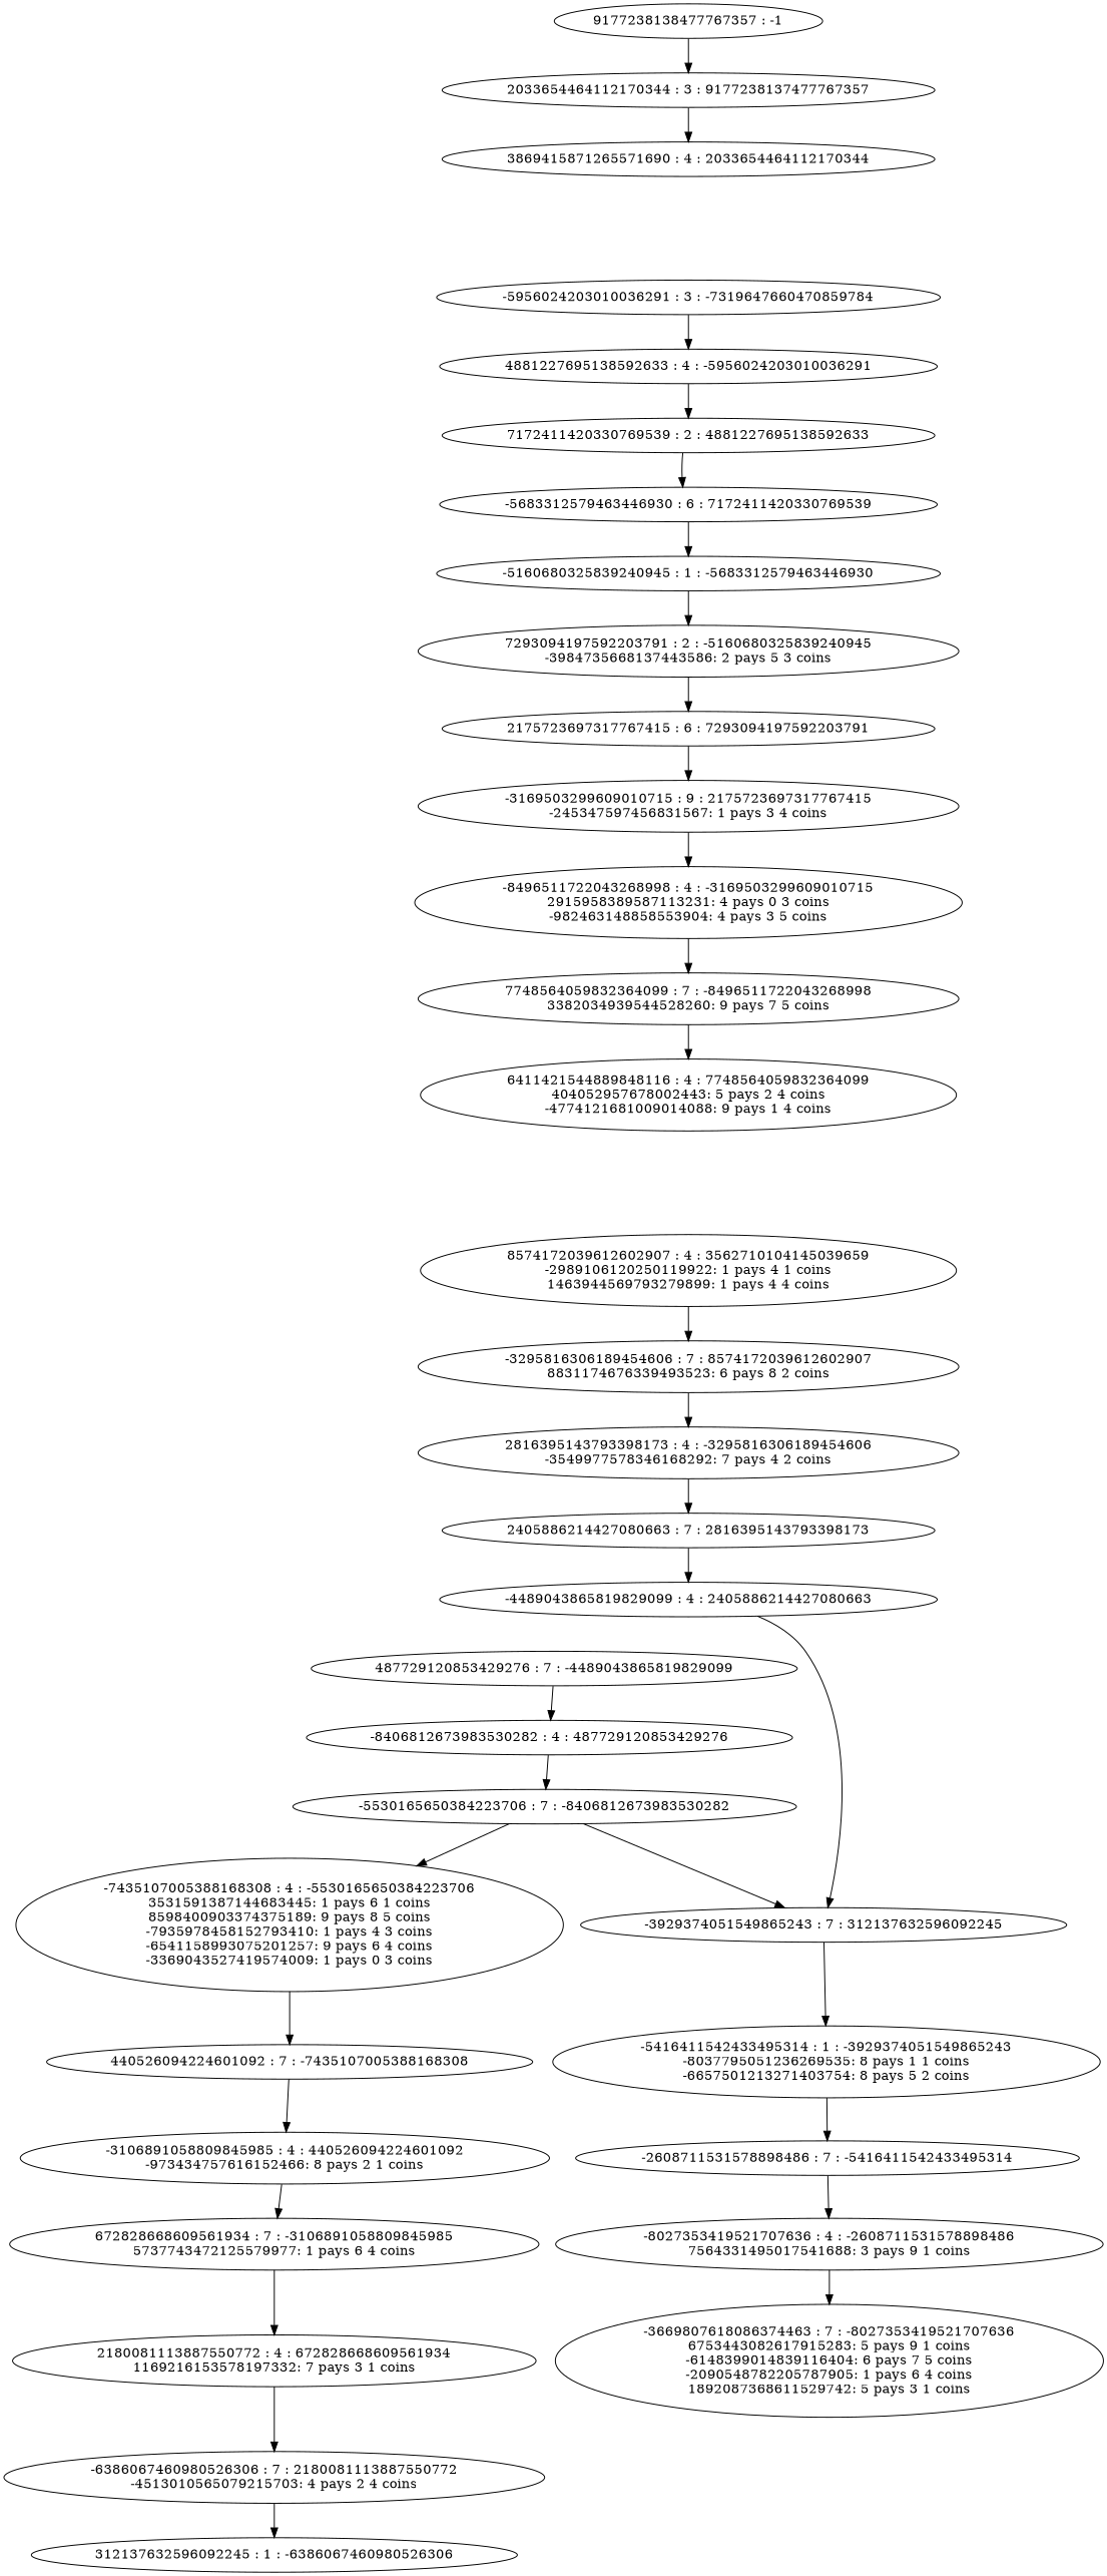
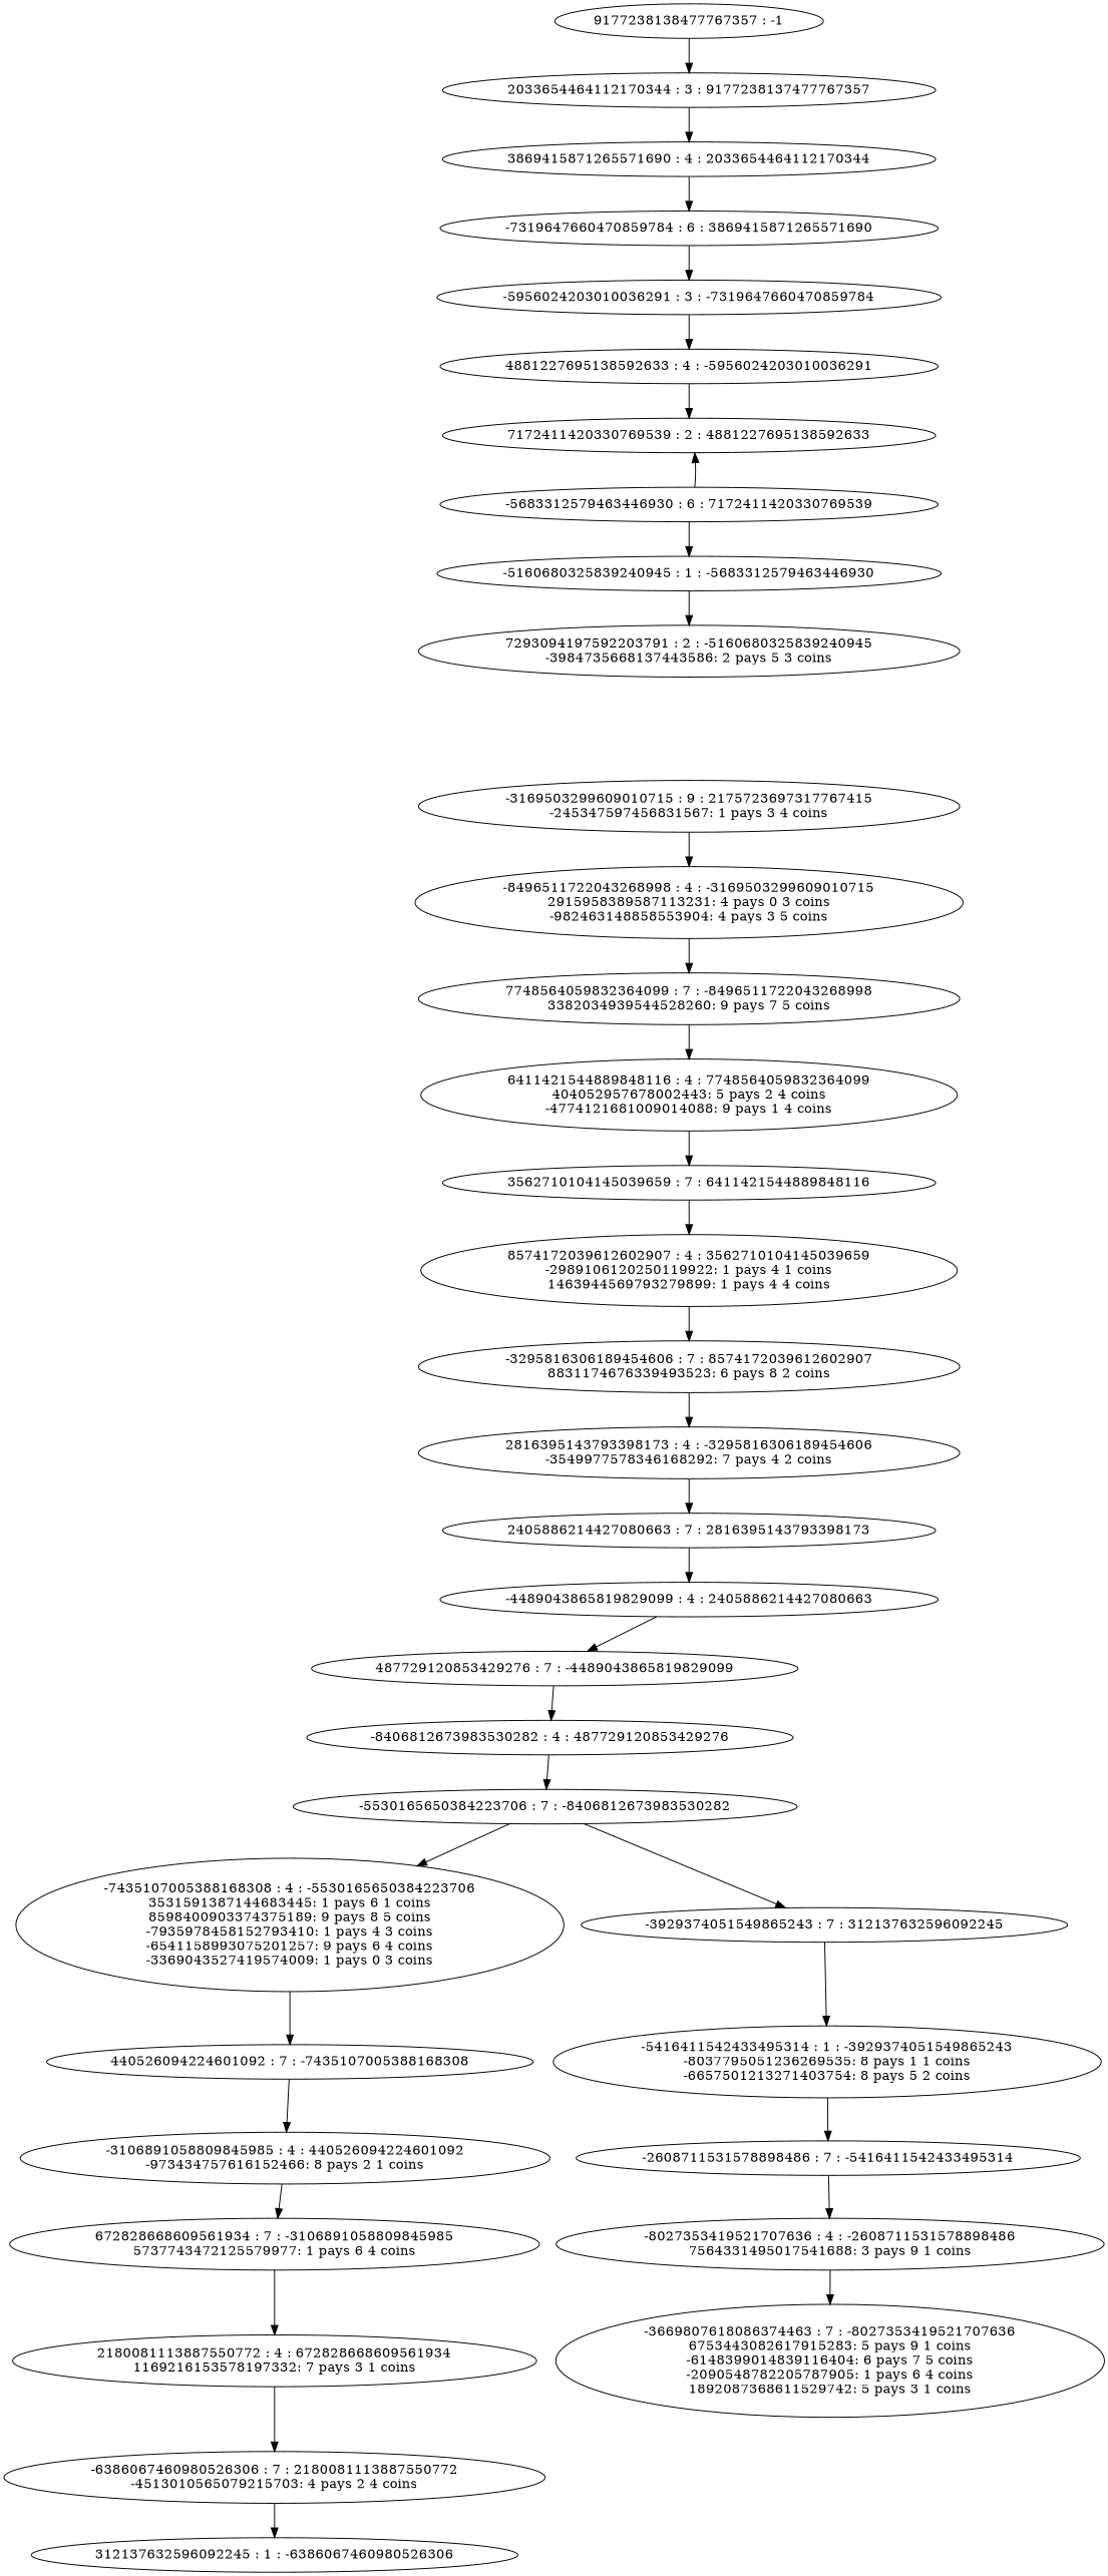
  digraph {
    n1 [label="9177238138477767357 : -1"]
    n2 [label="2033654464112170344 : 3 : 9177238137477767357\n"]
    n3 [label="3869415871265571690 : 4 : 2033654464112170344\n"]
+   n4 [label="-7319647660470859784 : 6 : 3869415871265571690\n"]
    n5 [label="-5956024203010036291 : 3 : -7319647660470859784\n"]
    n6 [label="4881227695138592633 : 4 : -5956024203010036291\n"]
    n7 [label="7172411420330769539 : 2 : 4881227695138592633\n"]
    n8 [label="-5683312579463446930 : 6 : 7172411420330769539\n"]
    n9 [label="-5160680325839240945 : 1 : -5683312579463446930\n"]
    n10 [label="7293094197592203791 : 2 : -5160680325839240945\n-3984735668137443586: 2 pays 5 3 coins\n"]
-   n11 [label="2175723697317767415 : 6 : 7293094197592203791\n"]
    n12 [label="-3169503299609010715 : 9 : 2175723697317767415\n-245347597456831567: 1 pays 3 4 coins\n"]
    n13 [label="-8496511722043268998 : 4 : -3169503299609010715\n2915958389587113231: 4 pays 0 3 coins\n-982463148858553904: 4 pays 3 5 coins\n"]
    n14 [label="7748564059832364099 : 7 : -8496511722043268998\n3382034939544528260: 9 pays 7 5 coins\n"]
    n15 [label="6411421544889848116 : 4 : 7748564059832364099\n404052957678002443: 5 pays 2 4 coins\n-4774121681009014088: 9 pays 1 4 coins\n"]
+   n16 [label="3562710104145039659 : 7 : 6411421544889848116\n"]
    n17 [label="8574172039612602907 : 4 : 3562710104145039659\n-2989106120250119922: 1 pays 4 1 coins\n1463944569793279899: 1 pays 4 4 coins\n"]
    n18 [label="-3295816306189454606 : 7 : 8574172039612602907\n8831174676339493523: 6 pays 8 2 coins\n"]
    n19 [label="2816395143793398173 : 4 : -3295816306189454606\n-3549977578346168292: 7 pays 4 2 coins\n"]
    n20 [label="2405886214427080663 : 7 : 2816395143793398173\n"]
    n21 [label="-4489043865819829099 : 4 : 2405886214427080663\n"]
    n22 [label="487729120853429276 : 7 : -4489043865819829099\n"]
    n23 [label="-8406812673983530282 : 4 : 487729120853429276\n"]
    n24 [label="-5530165650384223706 : 7 : -8406812673983530282\n"]
    n25 [label="-7435107005388168308 : 4 : -5530165650384223706\n3531591387144683445: 1 pays 6 1 coins\n8598400903374375189: 9 pays 8 5 coins\n-7935978458152793410: 1 pays 4 3 coins\n-6541158993075201257: 9 pays 6 4 coins\n-3369043527419574009: 1 pays 0 3 coins\n"]
    n26 [label="-3929374051549865243 : 7 : 312137632596092245\n"]
    n27 [label="440526094224601092 : 7 : -7435107005388168308\n"]
    n28 [label="-3106891058809845985 : 4 : 440526094224601092\n-973434757616152466: 8 pays 2 1 coins\n"]
    n29 [label="672828668609561934 : 7 : -3106891058809845985\n5737743472125579977: 1 pays 6 4 coins\n"]
    n30 [label="2180081113887550772 : 4 : 672828668609561934\n1169216153578197332: 7 pays 3 1 coins\n"]
    n31 [label="-6386067460980526306 : 7 : 2180081113887550772\n-4513010565079215703: 4 pays 2 4 coins\n"]
    n32 [label="312137632596092245 : 1 : -6386067460980526306\n"]
    n33 [label="-5416411542433495314 : 1 : -3929374051549865243\n-8037795051236269535: 8 pays 1 1 coins\n-6657501213271403754: 8 pays 5 2 coins\n"]
    n34 [label="-2608711531578898486 : 7 : -5416411542433495314\n"]
    n35 [label="-8027353419521707636 : 4 : -2608711531578898486\n7564331495017541688: 3 pays 9 1 coins\n"]
    n36 [label="-3669807618086374463 : 7 : -8027353419521707636\n6753443082617915283: 5 pays 9 1 coins\n-6148399014839116404: 6 pays 7 5 coins\n-2090548782205787905: 1 pays 6 4 coins\n1892087368611529742: 5 pays 3 1 coins\n"]
    n1 -> n2
    n2 -> n3
+   n3 -> n4
+   n4 -> n5
    n5 -> n6
    n6 -> n7
-   n7 -> n8
+   n8 -> n7
    n8 -> n9
    n9 -> n10
-   n10 -> n11
-   n11 -> n12
    n12 -> n13
    n13 -> n14
    n14 -> n15
+   n15 -> n16
+   n16 -> n17
    n17 -> n18
    n18 -> n19
    n19 -> n20
    n20 -> n21
-   n21 -> n26
+   n21 -> n22
    n22 -> n23
    n23 -> n24
    n24 -> n25
    n24 -> n26
    n25 -> n27
    n26 -> n33
    n27 -> n28
    n28 -> n29
    n29 -> n30
    n30 -> n31
    n31 -> n32
    n33 -> n34
    n34 -> n35
    n35 -> n36
  }
